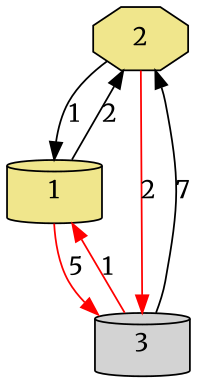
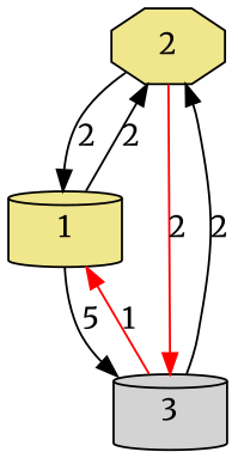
  digraph {
    fontname=Merriweather
    node [fillcolor=khaki fontname=Merriweather shape=cylinder style=filled]
    edge [color=black fontname=Merriweather]
    2 [shape=octagon]
    1
    3 [fillcolor=lightgrey]
-   2 -> 1 [label=1]
+   2 -> 1 [label=2]
    2 -> 3 [color=red label=2]
    1 -> 2 [label=2]
-   1 -> 3 [color=red label=5]
-   3 -> 2 [label=7]
+   1 -> 3 [label=5]
+   3 -> 2 [label=2]
    3 -> 1 [color=red label=1]
  }
